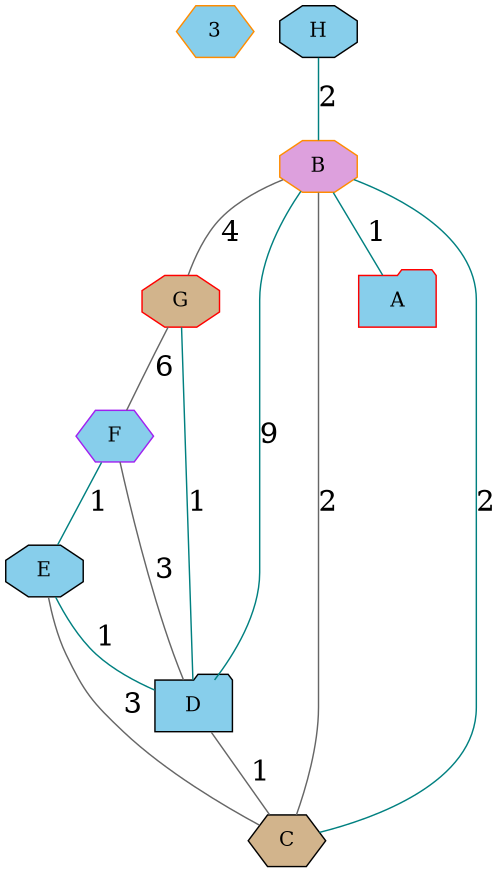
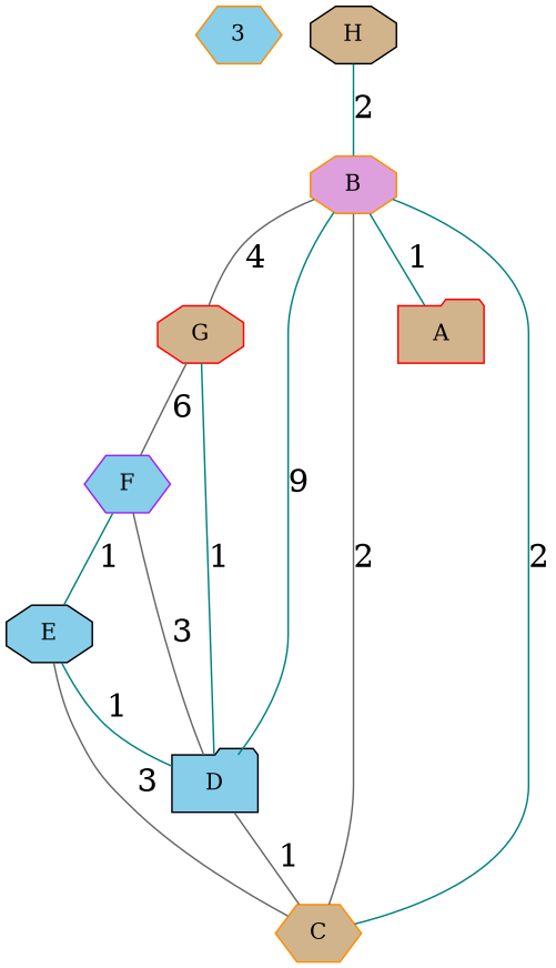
  graph {
    node [color=black fillcolor=skyblue shape=octagon style=filled]
    edge [color=teal fontsize="20pt"]
    n1 [color=darkorange label=3 shape=hexagon]
    B [color=darkorange fillcolor=plum]
-   H
+   H [fillcolor=tan]
    G [color=red fillcolor=tan]
    D [shape=folder]
-   C [fillcolor=tan shape=hexagon]
-   A [color=red shape=folder]
+   C [color=darkorange fillcolor=tan shape=hexagon]
+   A [color=red fillcolor=tan shape=folder]
    F [color=purple shape=hexagon]
    E
    B -- G [color=gray40 label=4]
    B -- D [label=9]
    B -- C [color=gray40 label=2]
    B -- A [label=1]
    H -- B [label=2]
    G -- D [label=1]
    G -- F [color=gray40 label=6]
    D -- C [color=gray40 label=1]
    C -- B [label=2]
    F -- D [color=gray40 label=3]
    F -- E [label=1]
    E -- D [label=1]
    E -- C [color=gray40 label=3]
  }
